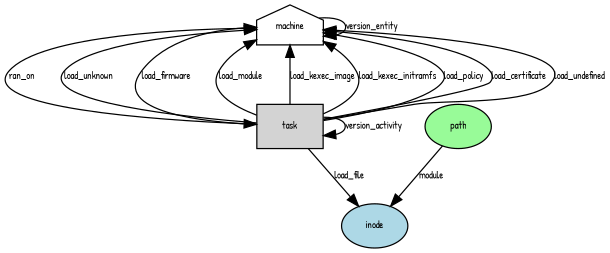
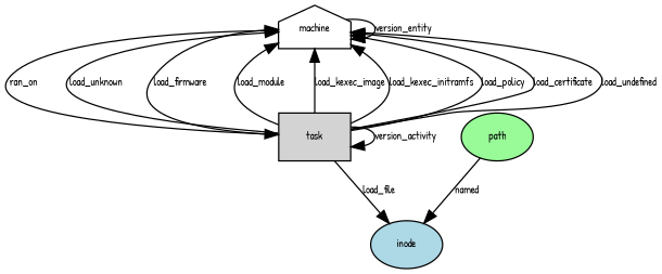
  digraph {
    fontname="Patrick Hand"
    node [fontname="Patrick Hand" fontsize=8 shape=ellipse style=filled]
    edge [fontname="Patrick Hand" fontsize=8]
    n1 [fillcolor=white label=machine shape=house]
    n2 [fillcolor=lightgrey label=task shape=rectangle]
    n3 [fillcolor=lightblue label=inode]
    n4 [fillcolor=palegreen label=path]
    n1 -> n1 [label=version_entity]
    n1 -> n2 [label=ran_on]
    n2 -> n1 [label=load_unknown]
    n2 -> n1 [label=load_firmware]
    n2 -> n1 [label=load_module]
    n2 -> n1 [label=load_kexec_image]
    n2 -> n1 [label=load_kexec_initramfs]
    n2 -> n1 [label=load_policy]
    n2 -> n1 [label=load_certificate]
    n2 -> n1 [label=load_undefined]
    n2 -> n2 [label=version_activity]
    n2 -> n3 [label=load_file]
-   n4 -> n3 [label=module]
+   n4 -> n3 [label=named]
  }
